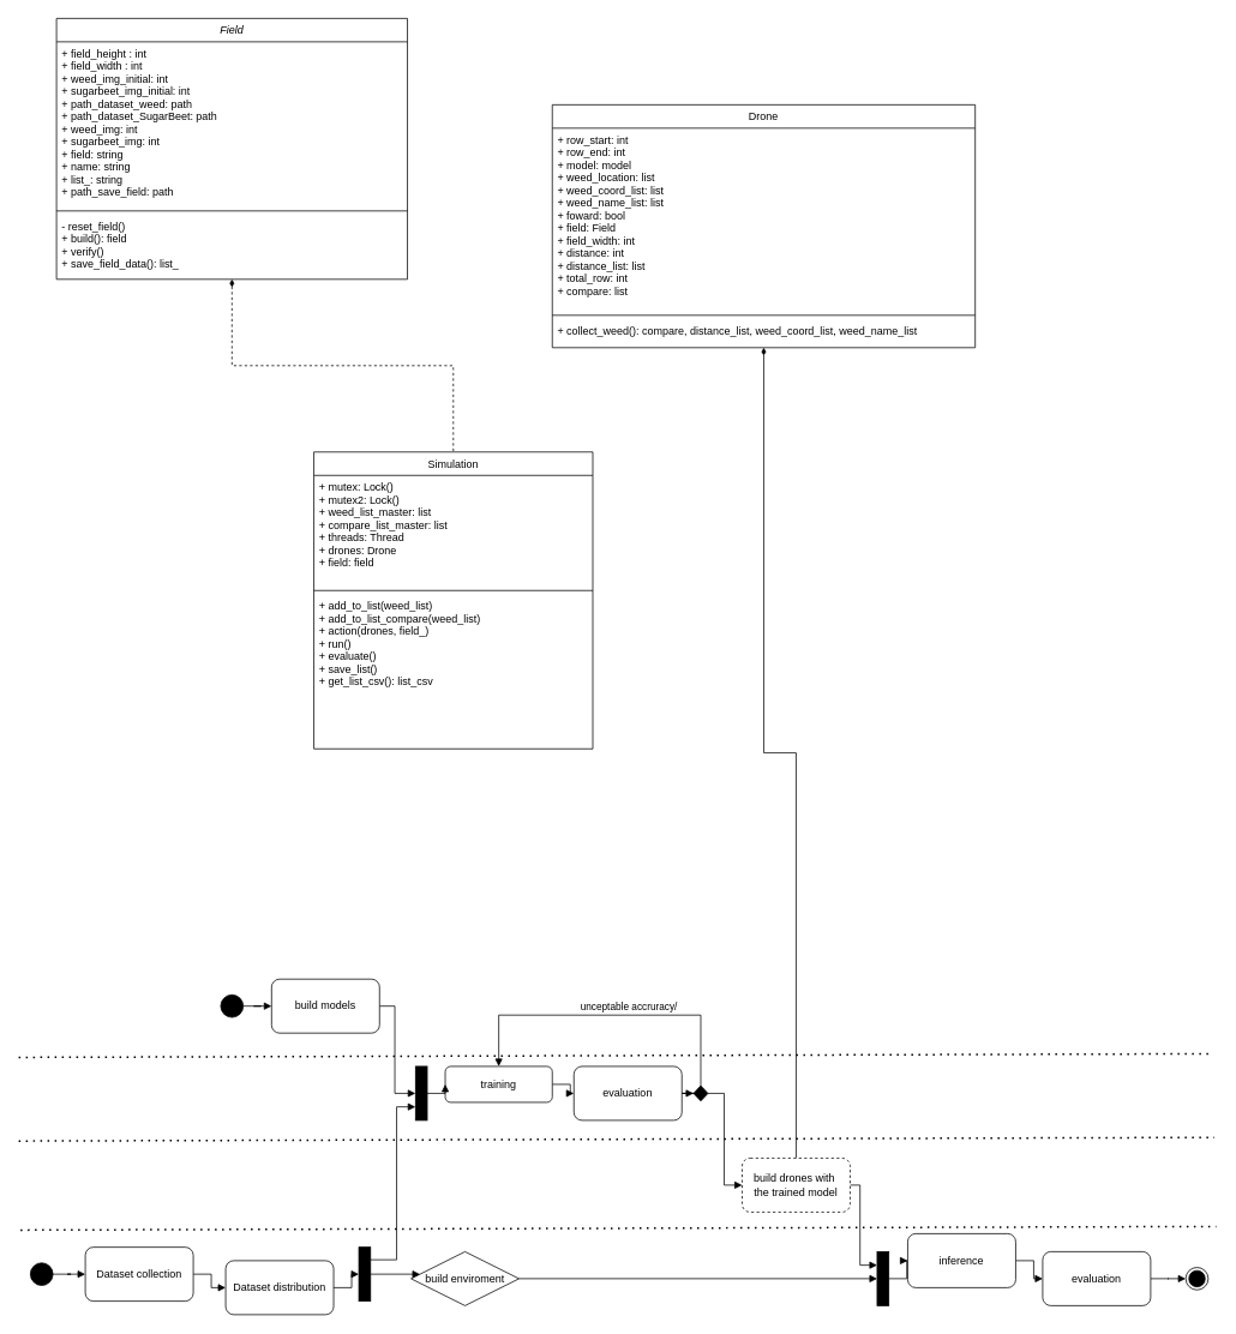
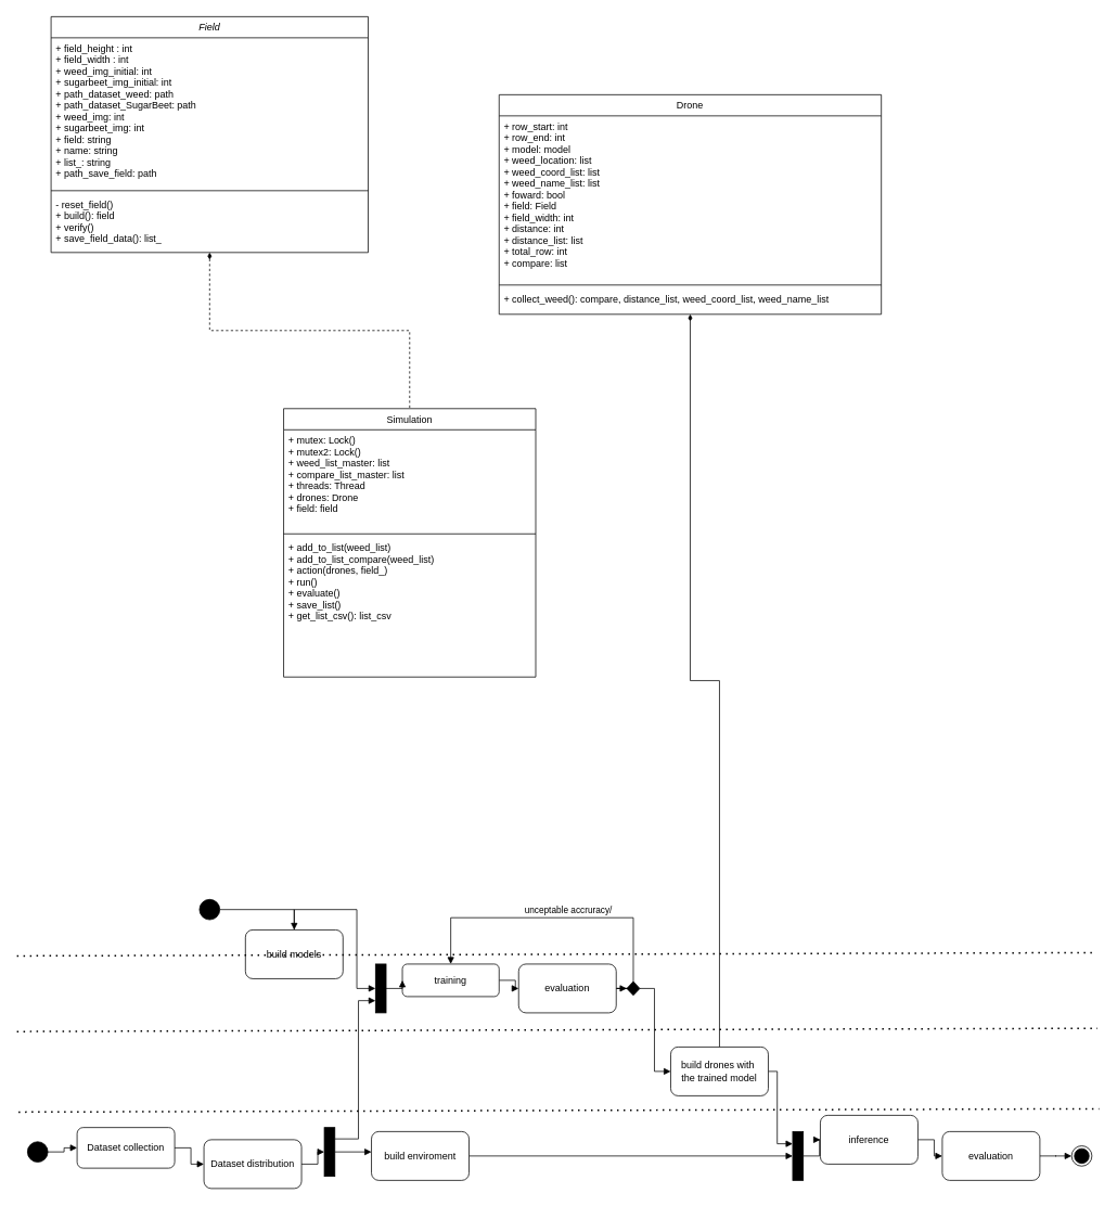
  <mxCell id="0" />
  <mxCell id="1" parent="0" />
  <mxCell id="2" style="edgeStyle=orthogonalEdgeStyle;rounded=0;orthogonalLoop=1;jettySize=auto;html=1;endArrow=none;endFill=0;startArrow=diamondThin;startFill=1;dashed=1;" edge="1" parent="1" source="3" target="7"><mxGeometry relative="1" as="geometry" /></mxCell>
  <mxCell id="3" value="Field" style="swimlane;fontStyle=2;align=center;verticalAlign=top;childLayout=stackLayout;horizontal=1;startSize=26;horizontalStack=0;resizeParent=1;resizeLast=0;collapsible=1;marginBottom=0;rounded=0;shadow=0;strokeWidth=1;" parent="1" vertex="1"><mxGeometry x="62" y="20" width="390" height="290" as="geometry"><mxRectangle x="230" y="140" width="160" height="26" as="alternateBounds" /></mxGeometry></mxCell>
  <mxCell id="4" value="+ field_height : int&#10;+ field_width : int&#10;+ weed_img_initial: int&#10;+ sugarbeet_img_initial: int&#10;+ path_dataset_weed: path&#10;+ path_dataset_SugarBeet: path&#10;+ weed_img: int&#10;+ sugarbeet_img: int&#10;+ field: string&#10;+ name: string&#10;+ list_: string&#10;+ path_save_field: path" style="text;align=left;verticalAlign=top;spacingLeft=4;spacingRight=4;overflow=hidden;rotatable=0;points=[[0,0.5],[1,0.5]];portConstraint=eastwest;" parent="3" vertex="1"><mxGeometry y="26" width="390" height="184" as="geometry" /></mxCell>
  <mxCell id="5" value="" style="line;html=1;strokeWidth=1;align=left;verticalAlign=middle;spacingTop=-1;spacingLeft=3;spacingRight=3;rotatable=0;labelPosition=right;points=[];portConstraint=eastwest;" parent="3" vertex="1"><mxGeometry y="210" width="390" height="8" as="geometry" /></mxCell>
  <mxCell id="6" value="- reset_field()&#10;+ build(): field&#10;+ verify()&#10;+ save_field_data(): list_" style="text;align=left;verticalAlign=top;spacingLeft=4;spacingRight=4;overflow=hidden;rotatable=0;points=[[0,0.5],[1,0.5]];portConstraint=eastwest;" parent="3" vertex="1"><mxGeometry y="218" width="390" height="72" as="geometry" /></mxCell>
  <mxCell id="7" value="Simulation" style="swimlane;fontStyle=0;align=center;verticalAlign=top;childLayout=stackLayout;horizontal=1;startSize=26;horizontalStack=0;resizeParent=1;resizeLast=0;collapsible=1;marginBottom=0;rounded=0;shadow=0;strokeWidth=1;" parent="1" vertex="1"><mxGeometry x="348" y="502" width="310" height="330" as="geometry"><mxRectangle x="130" y="380" width="160" height="26" as="alternateBounds" /></mxGeometry></mxCell>
  <mxCell id="8" value="+ mutex: Lock()&#10;+ mutex2: Lock()&#10;+ weed_list_master: list&#10;+ compare_list_master: list&#10;+ threads: Thread&#10;+ drones: Drone&#10;+ field: field" style="text;align=left;verticalAlign=top;spacingLeft=4;spacingRight=4;overflow=hidden;rotatable=0;points=[[0,0.5],[1,0.5]];portConstraint=eastwest;" parent="7" vertex="1"><mxGeometry y="26" width="310" height="124" as="geometry" /></mxCell>
  <mxCell id="9" value="" style="line;html=1;strokeWidth=1;align=left;verticalAlign=middle;spacingTop=-1;spacingLeft=3;spacingRight=3;rotatable=0;labelPosition=right;points=[];portConstraint=eastwest;" parent="7" vertex="1"><mxGeometry y="150" width="310" height="8" as="geometry" /></mxCell>
  <mxCell id="10" value="+ add_to_list(weed_list)&#10;+ add_to_list_compare(weed_list)&#10;+ action(drones, field_)&#10;+ run()&#10;+ evaluate()&#10;+ save_list()&#10;+ get_list_csv(): list_csv" style="text;align=left;verticalAlign=top;spacingLeft=4;spacingRight=4;overflow=hidden;rotatable=0;points=[[0,0.5],[1,0.5]];portConstraint=eastwest;" parent="7" vertex="1"><mxGeometry y="158" width="310" height="172" as="geometry" /></mxCell>
  <mxCell id="11" style="edgeStyle=orthogonalEdgeStyle;rounded=0;orthogonalLoop=1;jettySize=auto;html=1;endArrow=none;endFill=0;startArrow=diamondThin;startFill=1;" edge="1" parent="1" source="12" target="29"><mxGeometry relative="1" as="geometry" /></mxCell>
  <mxCell id="12" value="Drone" style="swimlane;fontStyle=0;align=center;verticalAlign=top;childLayout=stackLayout;horizontal=1;startSize=26;horizontalStack=0;resizeParent=1;resizeLast=0;collapsible=1;marginBottom=0;rounded=0;shadow=0;strokeWidth=1;" parent="1" vertex="1"><mxGeometry x="613" y="116" width="470" height="270" as="geometry"><mxRectangle x="550" y="140" width="160" height="26" as="alternateBounds" /></mxGeometry></mxCell>
  <mxCell id="13" value="+ row_start: int&#10;+ row_end: int&#10;+ model: model&#10;+ weed_location: list&#10;+ weed_coord_list: list&#10;+ weed_name_list: list&#10;+ foward: bool&#10;+ field: Field&#10;+ field_width: int&#10;+ distance: int&#10;+ distance_list: list&#10;+ total_row: int&#10;+ compare: list" style="text;align=left;verticalAlign=top;spacingLeft=4;spacingRight=4;overflow=hidden;rotatable=0;points=[[0,0.5],[1,0.5]];portConstraint=eastwest;" parent="12" vertex="1"><mxGeometry y="26" width="470" height="204" as="geometry" /></mxCell>
  <mxCell id="14" value="" style="line;html=1;strokeWidth=1;align=left;verticalAlign=middle;spacingTop=-1;spacingLeft=3;spacingRight=3;rotatable=0;labelPosition=right;points=[];portConstraint=eastwest;" parent="12" vertex="1"><mxGeometry y="230" width="470" height="8" as="geometry" /></mxCell>
  <mxCell id="15" value="+ collect_weed(): compare, distance_list, weed_coord_list, weed_name_list" style="text;align=left;verticalAlign=top;spacingLeft=4;spacingRight=4;overflow=hidden;rotatable=0;points=[[0,0.5],[1,0.5]];portConstraint=eastwest;" parent="12" vertex="1"><mxGeometry y="238" width="470" height="26" as="geometry" /></mxCell>
  <mxCell id="16" style="edgeStyle=orthogonalEdgeStyle;rounded=0;orthogonalLoop=1;jettySize=auto;html=1;startArrow=none;startFill=0;endArrow=block;endFill=1;" edge="1" parent="1" source="17" target="19"><mxGeometry relative="1" as="geometry" /></mxCell>
- <mxCell id="17" value="Dataset collection" style="rounded=1;whiteSpace=wrap;html=1;" vertex="1" parent="1"><mxGeometry x="94" y="1386" width="120" height="60" as="geometry" /></mxCell>
+ <mxCell id="17" value="Dataset collection" style="rounded=1;whiteSpace=wrap;html=1;" vertex="1" parent="1"><mxGeometry x="94" y="1386" width="120" height="50" as="geometry" /></mxCell>
  <mxCell id="18" style="edgeStyle=orthogonalEdgeStyle;rounded=0;orthogonalLoop=1;jettySize=auto;html=1;startArrow=none;startFill=0;endArrow=block;endFill=1;" edge="1" parent="1" source="19" target="34"><mxGeometry relative="1" as="geometry" /></mxCell>
  <mxCell id="19" value="Dataset distribution" style="rounded=1;whiteSpace=wrap;html=1;" vertex="1" parent="1"><mxGeometry x="250" y="1401" width="120" height="60" as="geometry" /></mxCell>
  <mxCell id="20" style="edgeStyle=orthogonalEdgeStyle;rounded=0;orthogonalLoop=1;jettySize=auto;html=1;entryX=0;entryY=0.5;entryDx=0;entryDy=0;startArrow=none;startFill=0;endArrow=block;endFill=1;" edge="1" parent="1" source="21" target="31"><mxGeometry relative="1" as="geometry"><Array as="points"><mxPoint x="438" y="1118" /><mxPoint x="438" y="1215" /></Array></mxGeometry></mxCell>
- <mxCell id="21" value="build models" style="rounded=1;whiteSpace=wrap;html=1;" vertex="1" parent="1"><mxGeometry x="301" y="1088" width="120" height="60" as="geometry" /></mxCell>
+ <mxCell id="21" value="build models" style="rounded=1;whiteSpace=wrap;html=1;" vertex="1" parent="1"><mxGeometry x="301" y="1143" width="120" height="60" as="geometry" /></mxCell>
  <mxCell id="22" style="edgeStyle=orthogonalEdgeStyle;rounded=0;orthogonalLoop=1;jettySize=auto;html=1;startArrow=none;startFill=0;endArrow=block;endFill=1;" edge="1" parent="1" source="23" target="42"><mxGeometry relative="1" as="geometry" /></mxCell>
  <mxCell id="23" value="training" style="rounded=1;whiteSpace=wrap;html=1;" vertex="1" parent="1"><mxGeometry x="494" y="1185" width="119" height="40" as="geometry" /></mxCell>
  <mxCell id="24" style="edgeStyle=orthogonalEdgeStyle;rounded=0;orthogonalLoop=1;jettySize=auto;html=1;startArrow=none;startFill=0;endArrow=block;endFill=1;" edge="1" parent="1" source="25" target="40"><mxGeometry relative="1" as="geometry" /></mxCell>
  <mxCell id="25" value="inference" style="rounded=1;whiteSpace=wrap;html=1;" vertex="1" parent="1"><mxGeometry x="1008" y="1371" width="120" height="60" as="geometry" /></mxCell>
  <mxCell id="26" style="edgeStyle=orthogonalEdgeStyle;rounded=0;orthogonalLoop=1;jettySize=auto;html=1;startArrow=none;startFill=0;endArrow=block;endFill=1;" edge="1" parent="1" source="27" target="36"><mxGeometry relative="1" as="geometry" /></mxCell>
- <mxCell id="27" value="build enviroment" style="rhombus;whiteSpace=wrap;html=1;" vertex="1" parent="1"><mxGeometry x="456" y="1391" width="120" height="60" as="geometry" /></mxCell>
+ <mxCell id="27" value="build enviroment" style="rounded=1;whiteSpace=wrap;html=1;" vertex="1" parent="1"><mxGeometry x="456" y="1391" width="120" height="60" as="geometry" /></mxCell>
  <mxCell id="28" style="edgeStyle=orthogonalEdgeStyle;rounded=0;orthogonalLoop=1;jettySize=auto;html=1;entryX=0;entryY=0.25;entryDx=0;entryDy=0;startArrow=none;startFill=0;endArrow=block;endFill=1;" edge="1" parent="1" source="29" target="36"><mxGeometry relative="1" as="geometry"><Array as="points"><mxPoint x="955" y="1317" /><mxPoint x="955" y="1406" /></Array></mxGeometry></mxCell>
- <mxCell id="29" value="build drones with&amp;nbsp;&lt;br&gt;the trained model" style="rounded=1;whiteSpace=wrap;html=1;dashed=1;" vertex="1" parent="1"><mxGeometry x="824" y="1287" width="120" height="60" as="geometry" /></mxCell>
+ <mxCell id="29" value="build drones with&amp;nbsp;&lt;br&gt;the trained model" style="rounded=1;whiteSpace=wrap;html=1;" vertex="1" parent="1"><mxGeometry x="824" y="1287" width="120" height="60" as="geometry" /></mxCell>
  <mxCell id="30" style="edgeStyle=orthogonalEdgeStyle;rounded=0;orthogonalLoop=1;jettySize=auto;html=1;startArrow=none;startFill=0;endArrow=block;endFill=1;" edge="1" parent="1" source="31" target="23"><mxGeometry relative="1" as="geometry" /></mxCell>
  <mxCell id="31" value="" style="rounded=0;whiteSpace=wrap;html=1;fillColor=#000000;" vertex="1" parent="1"><mxGeometry x="461" y="1185" width="13" height="60" as="geometry" /></mxCell>
  <mxCell id="32" style="edgeStyle=orthogonalEdgeStyle;rounded=0;orthogonalLoop=1;jettySize=auto;html=1;entryX=0;entryY=0.75;entryDx=0;entryDy=0;startArrow=none;startFill=0;endArrow=block;endFill=1;" edge="1" parent="1" source="34" target="31"><mxGeometry relative="1" as="geometry"><Array as="points"><mxPoint x="440" y="1400" /><mxPoint x="440" y="1230" /></Array></mxGeometry></mxCell>
  <mxCell id="33" style="edgeStyle=orthogonalEdgeStyle;rounded=0;orthogonalLoop=1;jettySize=auto;html=1;startArrow=none;startFill=0;endArrow=block;endFill=1;" edge="1" parent="1" source="34" target="27"><mxGeometry relative="1" as="geometry"><Array as="points"><mxPoint x="406" y="1422" /><mxPoint x="406" y="1422" /></Array></mxGeometry></mxCell>
  <mxCell id="34" value="" style="rounded=0;whiteSpace=wrap;html=1;fillColor=#000000;" vertex="1" parent="1"><mxGeometry x="398" y="1386" width="13" height="60" as="geometry" /></mxCell>
  <mxCell id="35" style="edgeStyle=orthogonalEdgeStyle;rounded=0;orthogonalLoop=1;jettySize=auto;html=1;startArrow=none;startFill=0;endArrow=block;endFill=1;" edge="1" parent="1" source="36" target="25"><mxGeometry relative="1" as="geometry" /></mxCell>
  <mxCell id="36" value="" style="rounded=0;whiteSpace=wrap;html=1;fillColor=#000000;" vertex="1" parent="1"><mxGeometry x="974" y="1391" width="13" height="60" as="geometry" /></mxCell>
  <mxCell id="37" style="edgeStyle=orthogonalEdgeStyle;rounded=0;orthogonalLoop=1;jettySize=auto;html=1;startArrow=none;startFill=0;endArrow=block;endFill=1;" edge="1" parent="1" source="38" target="17"><mxGeometry relative="1" as="geometry" /></mxCell>
  <mxCell id="38" value="" style="ellipse;whiteSpace=wrap;html=1;aspect=fixed;fillColor=#000000;" vertex="1" parent="1"><mxGeometry x="33" y="1403.5" width="25" height="25" as="geometry" /></mxCell>
  <mxCell id="39" style="edgeStyle=orthogonalEdgeStyle;rounded=0;orthogonalLoop=1;jettySize=auto;html=1;entryX=0;entryY=0.5;entryDx=0;entryDy=0;startArrow=none;startFill=0;endArrow=block;endFill=1;" edge="1" parent="1" source="40" target="45"><mxGeometry relative="1" as="geometry" /></mxCell>
  <mxCell id="40" value="evaluation" style="rounded=1;whiteSpace=wrap;html=1;" vertex="1" parent="1"><mxGeometry x="1158" y="1391" width="120" height="60" as="geometry" /></mxCell>
  <mxCell id="41" style="edgeStyle=orthogonalEdgeStyle;rounded=0;orthogonalLoop=1;jettySize=auto;html=1;startArrow=none;startFill=0;endArrow=block;endFill=1;" edge="1" parent="1" source="42" target="52"><mxGeometry relative="1" as="geometry" /></mxCell>
  <mxCell id="42" value="evaluation" style="rounded=1;whiteSpace=wrap;html=1;" vertex="1" parent="1"><mxGeometry x="637" y="1185" width="120" height="60" as="geometry" /></mxCell>
  <mxCell id="43" style="edgeStyle=orthogonalEdgeStyle;rounded=0;orthogonalLoop=1;jettySize=auto;html=1;startArrow=none;startFill=0;endArrow=block;endFill=1;" edge="1" parent="1" source="44" target="21"><mxGeometry relative="1" as="geometry" /></mxCell>
  <mxCell id="44" value="" style="ellipse;whiteSpace=wrap;html=1;aspect=fixed;fillColor=#000000;" vertex="1" parent="1"><mxGeometry x="244.5" y="1105.5" width="25" height="25" as="geometry" /></mxCell>
  <mxCell id="45" value="" style="ellipse;whiteSpace=wrap;html=1;aspect=fixed;fillColor=#F7F7F7;" vertex="1" parent="1"><mxGeometry x="1317" y="1408.5" width="25" height="25" as="geometry" /></mxCell>
  <mxCell id="46" value="" style="ellipse;whiteSpace=wrap;html=1;aspect=fixed;fillColor=#000000;" vertex="1" parent="1"><mxGeometry x="1320.5" y="1412" width="18" height="18" as="geometry" /></mxCell>
  <mxCell id="47" value="" style="endArrow=none;dashed=1;html=1;dashPattern=1 3;strokeWidth=2;rounded=0;" edge="1" parent="1"><mxGeometry width="50" height="50" relative="1" as="geometry"><mxPoint x="20" y="1175" as="sourcePoint" /><mxPoint x="1348" y="1171" as="targetPoint" /></mxGeometry></mxCell>
  <mxCell id="48" value="" style="endArrow=none;dashed=1;html=1;dashPattern=1 3;strokeWidth=2;rounded=0;" edge="1" parent="1"><mxGeometry width="50" height="50" relative="1" as="geometry"><mxPoint x="20" y="1268" as="sourcePoint" /><mxPoint x="1348.78" y="1264" as="targetPoint" /></mxGeometry></mxCell>
  <mxCell id="49" style="edgeStyle=orthogonalEdgeStyle;rounded=0;orthogonalLoop=1;jettySize=auto;html=1;entryX=0;entryY=0.5;entryDx=0;entryDy=0;startArrow=none;startFill=0;endArrow=block;endFill=1;" edge="1" parent="1" source="52" target="29"><mxGeometry relative="1" as="geometry"><Array as="points"><mxPoint x="804" y="1215" /><mxPoint x="804" y="1317" /></Array></mxGeometry></mxCell>
  <mxCell id="50" style="edgeStyle=orthogonalEdgeStyle;rounded=0;orthogonalLoop=1;jettySize=auto;html=1;entryX=0.5;entryY=0;entryDx=0;entryDy=0;startArrow=none;startFill=0;endArrow=block;endFill=1;" edge="1" parent="1" source="52" target="23"><mxGeometry relative="1" as="geometry"><Array as="points"><mxPoint x="778" y="1128" /><mxPoint x="553" y="1128" /></Array></mxGeometry></mxCell>
  <mxCell id="51" value="unceptable accruracy/" style="edgeLabel;html=1;align=center;verticalAlign=middle;resizable=0;points=[];" vertex="1" connectable="0" parent="50"><mxGeometry x="-0.159" relative="1" as="geometry"><mxPoint x="-8" y="-10" as="offset" /></mxGeometry></mxCell>
  <mxCell id="52" value="" style="rhombus;whiteSpace=wrap;html=1;fillColor=#000000;" vertex="1" parent="1"><mxGeometry x="770" y="1206.5" width="16" height="17" as="geometry" /></mxCell>
  <mxCell id="53" value="" style="endArrow=none;dashed=1;html=1;dashPattern=1 3;strokeWidth=2;rounded=0;" edge="1" parent="1"><mxGeometry width="50" height="50" relative="1" as="geometry"><mxPoint x="22" y="1367" as="sourcePoint" /><mxPoint x="1350.78" y="1363" as="targetPoint" /></mxGeometry></mxCell>
